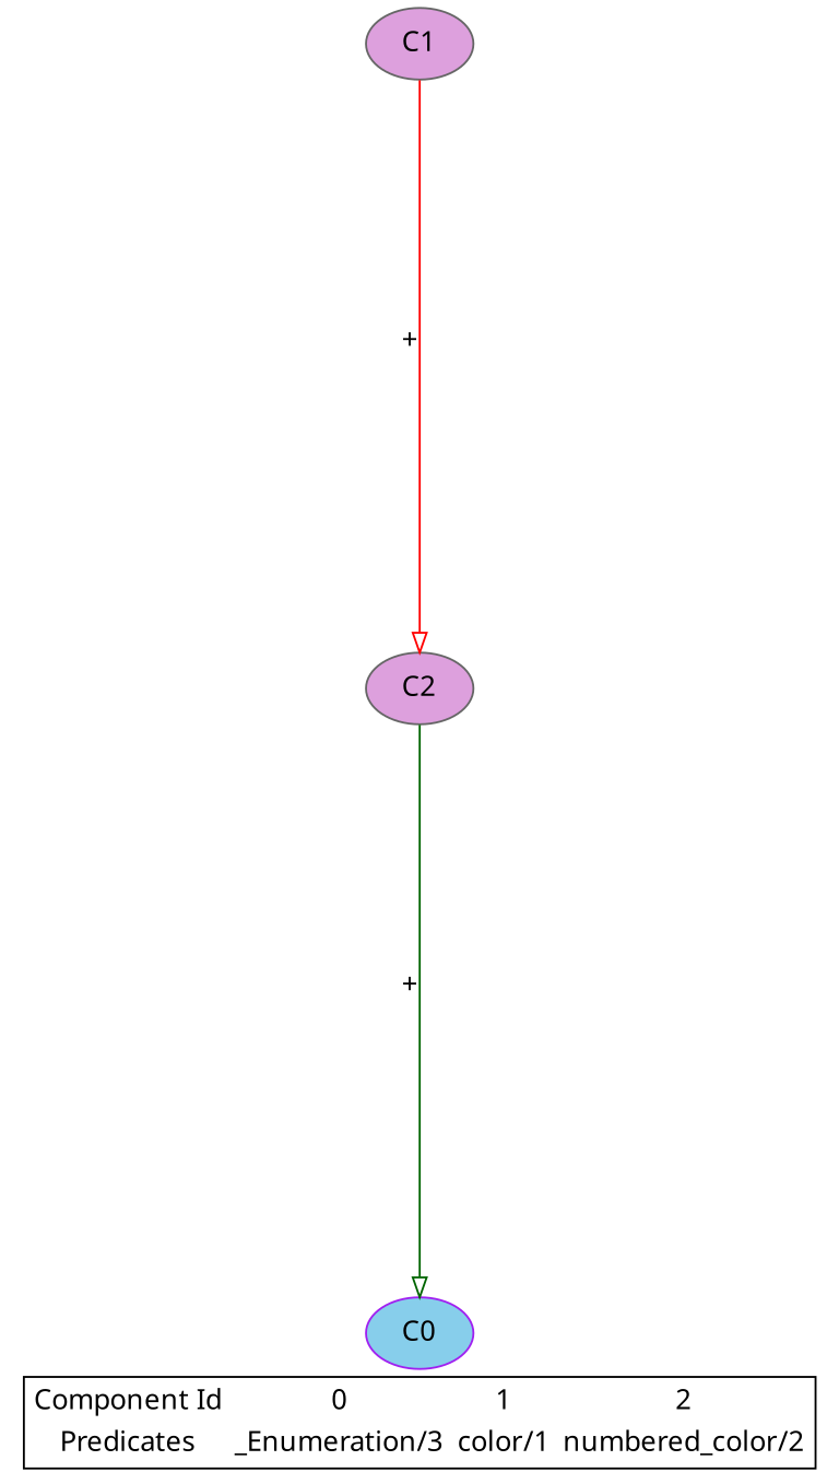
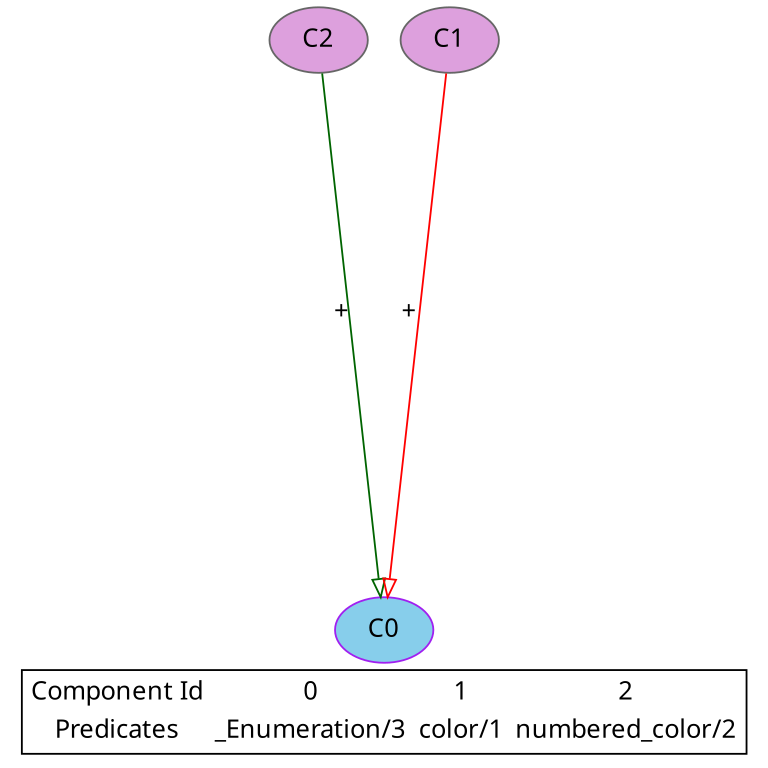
  digraph {
    fontname="Noto Sans"
    label=< 	<table border = '1' cellborder = '0'> 		<tr><td>Component Id</td><td>0</td><td>1</td><td>2</td></tr> 		<tr><td>Predicates</td><td>_Enumeration/3<br/></td><td>color/1<br/></td><td>numbered_color/2<br/></td></tr> 	</table> >
    ranksep=4.0
    splines=false
    node [color=gray40 fillcolor=plum fontname="Noto Sans" style=filled]
    edge [arrowhead=onormal fontname="Noto Sans" labeldistance=0.1 xlabel="+"]
    n1 [color=purple fillcolor=skyblue label=C0]
    n2 [label=C2]
    n3 [label=C1]
    n2 -> n1 [color=darkgreen]
-   n3 -> n2 [color=red]
+   n3 -> n1 [color=red]
  }
